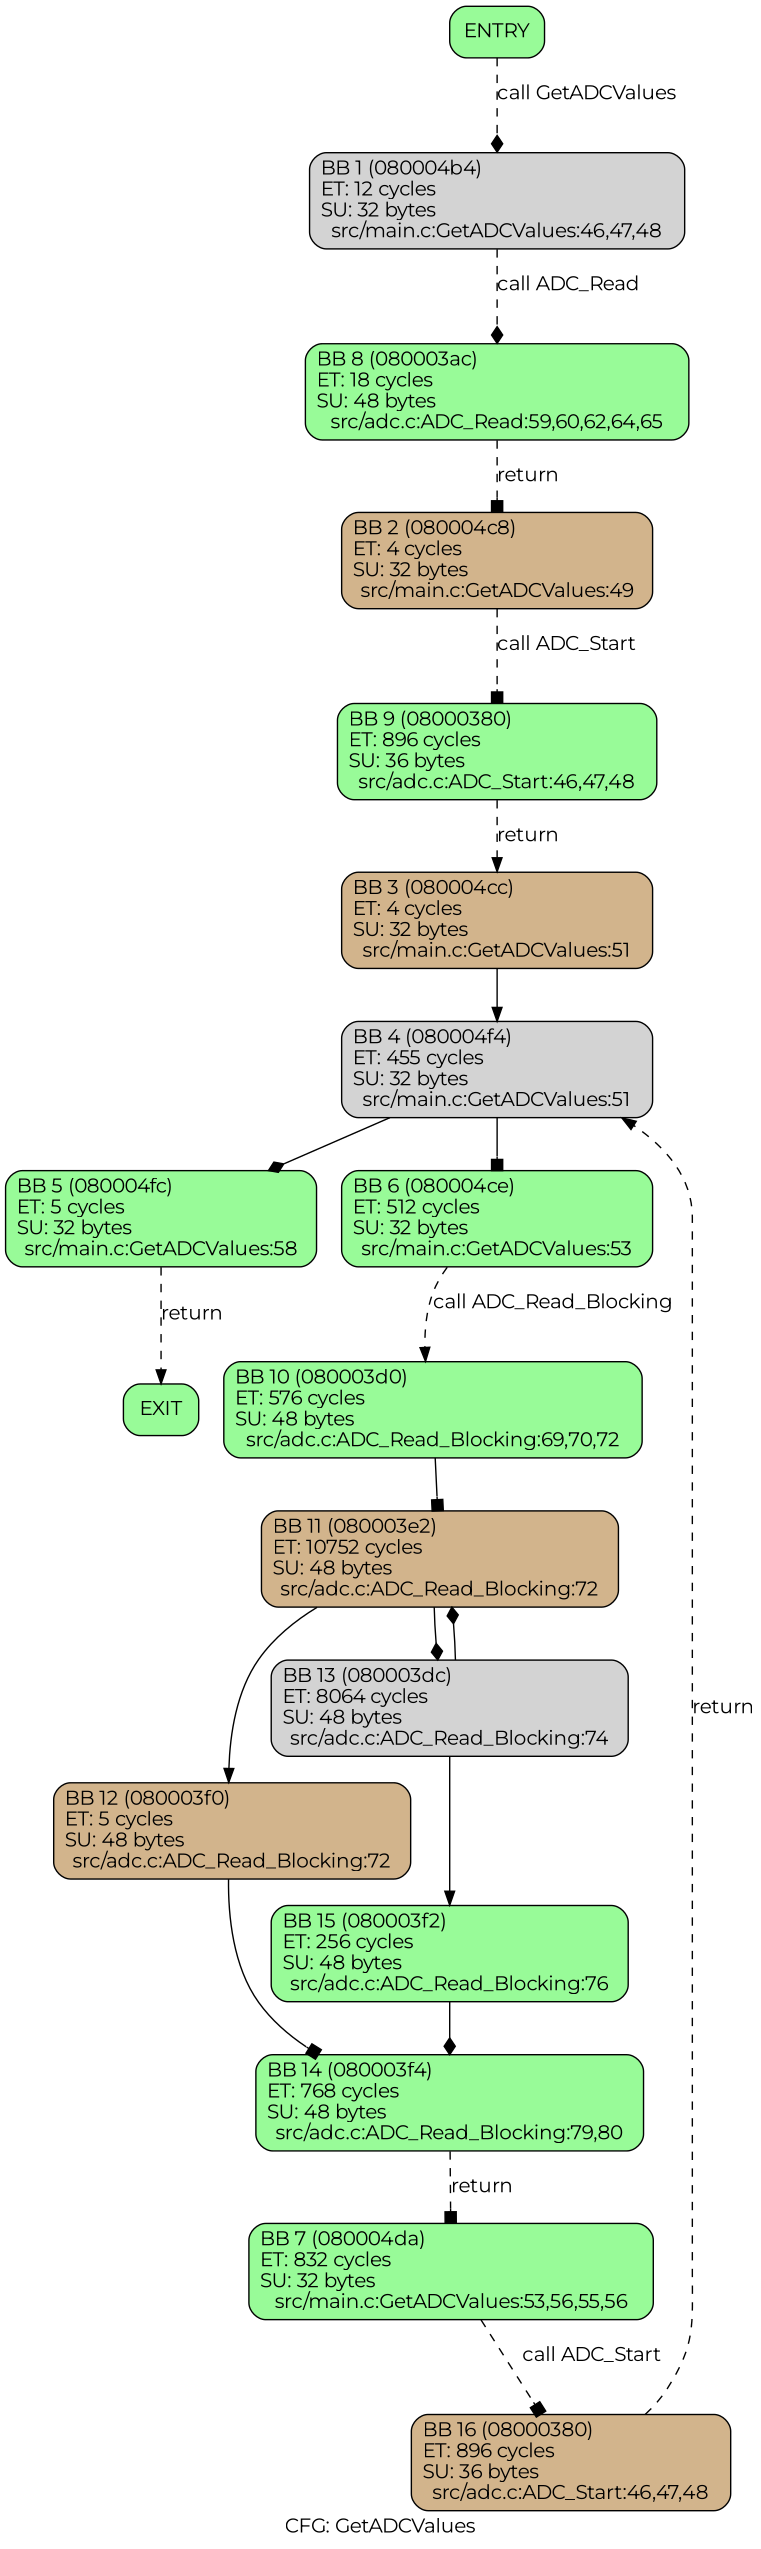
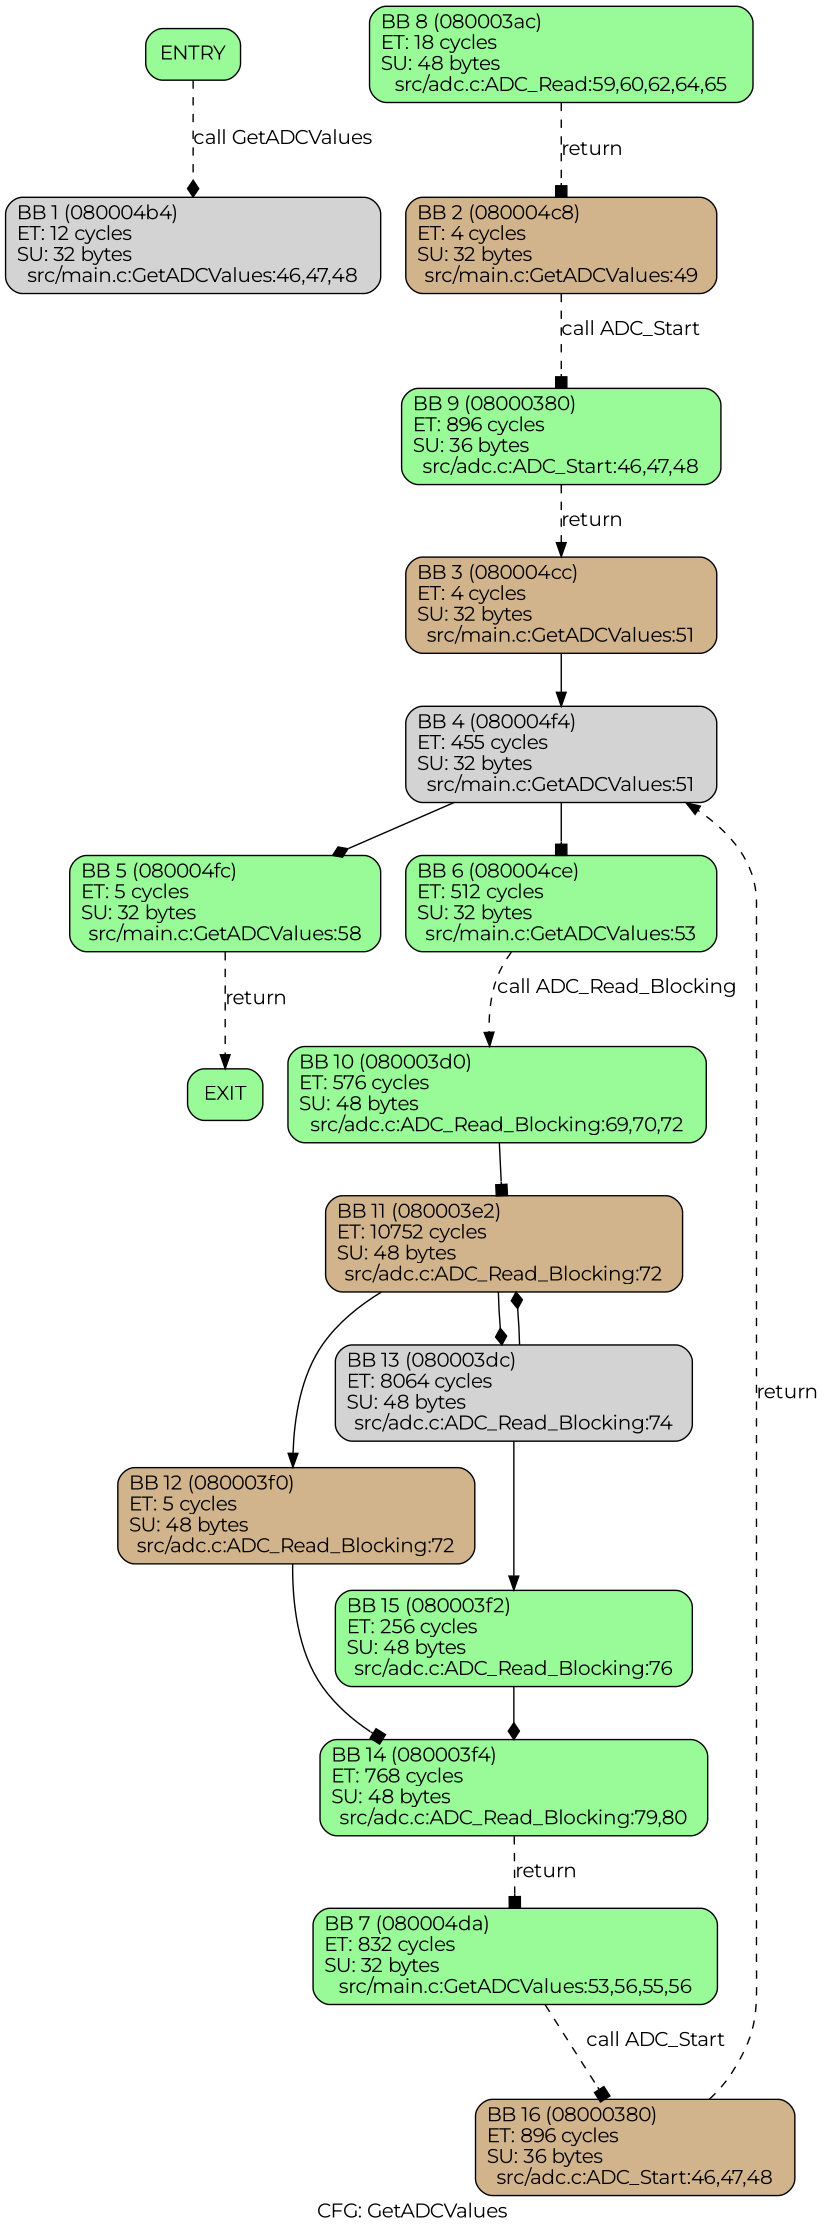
  digraph {
    bgcolor="#ffffff"
    fontname=Montserrat
    label="CFG: GetADCValues\l"
    node [bgcolor="#ffffff" fillcolor=palegreen fontname=Montserrat shape=Mrecord style=filled]
    edge [arrowhead=box fontname=Montserrat]
    n1 [height=0.51389 label="{ ENTRY}" width=0.94444]
    n2 [fillcolor=lightgrey height=0.95833 label="{ BB 1 (080004b4)\lET: 12 cycles \lSU: 32 bytes\lsrc/main.c:GetADCValues:46,47,48}" width=3.7292]
    n3 [height=0.95833 label="{ BB 8 (080003ac)\lET: 18 cycles \lSU: 48 bytes \lsrc/adc.c:ADC_Read:59,60,62,64,65}" width=3.8125]
    n4 [fillcolor=tan height=0.95833 label="{ BB 2 (080004c8)\lET: 4 cycles \lSU: 32 bytes\lsrc/main.c:GetADCValues:49}" width=3.0972]
    n5 [height=0.95833 label="{ BB 9 (08000380)\lET: 896 cycles \lSU: 36 bytes\lsrc/adc.c:ADC_Start:46,47,48}" width=3.1806]
    n6 [fillcolor=tan height=0.95833 label="{ BB 3 (080004cc)\lET: 4 cycles \lSU: 32 bytes\lsrc/main.c:GetADCValues:51}" width=3.0972]
    n7 [fillcolor=lightgrey height=0.95833 label="{ BB 4 (080004f4)\lET: 455 cycles \lSU: 32 bytes\lsrc/main.c:GetADCValues:51}" width=3.0972]
    n8 [height=0.95833 label="{ BB 5 (080004fc)\lET: 5 cycles \lSU: 32 bytes\lsrc/main.c:GetADCValues:58}" width=3.0972]
    n9 [height=0.95833 label="{ BB 6 (080004ce)\lET: 512 cycles \lSU: 32 bytes\lsrc/main.c:GetADCValues:53}" width=3.0972]
    n10 [height=0.51389 label="{ EXIT}" width=0.75]
    n11 [height=0.95833 label="{ BB 10 (080003d0)\lET: 576 cycles \lSU: 48 bytes \lsrc/adc.c:ADC_Read_Blocking:69,70,72}" width=4.1736]
    n12 [fillcolor=tan height=0.95833 label="{ BB 11 (080003e2)\lET: 10752 cycles \lSU: 48 bytes \lsrc/adc.c:ADC_Read_Blocking:72}" width=3.5556]
    n13 [fillcolor=tan height=0.95833 label="{ BB 12 (080003f0)\lET: 5 cycles\lSU: 48 bytes \lsrc/adc.c:ADC_Read_Blocking:72}" width=3.5556]
    n14 [fillcolor=lightgrey height=0.95833 label="{ BB 13 (080003dc)\lET: 8064 cycles \lSU: 48 bytes \lsrc/adc.c:ADC_Read_Blocking:74}" width=3.5556]
    n15 [height=0.95833 label="{ BB 7 (080004da)\lET: 832 cycles \lSU: 32 bytes\lsrc/main.c:GetADCValues:53,56,55,56}" width=4.0347]
    n16 [fillcolor=tan height=0.95833 label="{ BB 16 (08000380)\lET: 896 cycles \lSU: 36 bytes\lsrc/adc.c:ADC_Start:46,47,48}" width=3.1806]
    n17 [height=0.95833 label="{ BB 14 (080003f4)\lET: 768 cycles \lSU: 48 bytes \lsrc/adc.c:ADC_Read_Blocking:79,80}" width=3.8611]
    n18 [height=0.95833 label="{ BB 15 (080003f2)\lET: 256 cycles \lSU: 48 bytes \lsrc/adc.c:ADC_Read_Blocking:76}" width=3.5556]
    n1 -> n2 [arrowhead=diamond label="call GetADCValues\l\l" style=dashed]
-   n2 -> n3 [arrowhead=diamond label="call ADC_Read\l\l" style=dashed]
    n3 -> n4 [label="return\l" style=dashed]
    n4 -> n5 [label="call ADC_Start\l\l" style=dashed]
    n5 -> n6 [arrowhead=normal label="return\l" style=dashed]
    n6 -> n7 [arrowhead=normal]
    n7 -> n8 [arrowhead=diamond]
    n7 -> n9
    n8 -> n10 [arrowhead=normal label="return\l" style=dashed]
    n9 -> n11 [arrowhead=normal label="call ADC_Read_Blocking\l\l" style=dashed]
    n11 -> n12
    n12 -> n13 [arrowhead=normal]
    n12 -> n14 [arrowhead=diamond]
    n13 -> n17
    n14 -> n12 [arrowhead=diamond]
    n14 -> n18 [arrowhead=normal]
    n15 -> n16 [label="call ADC_Start\l\l" style=dashed]
    n16 -> n7 [arrowhead=normal label="return\l" style=dashed]
    n17 -> n15 [label="return\l" style=dashed]
    n18 -> n17 [arrowhead=diamond]
  }
